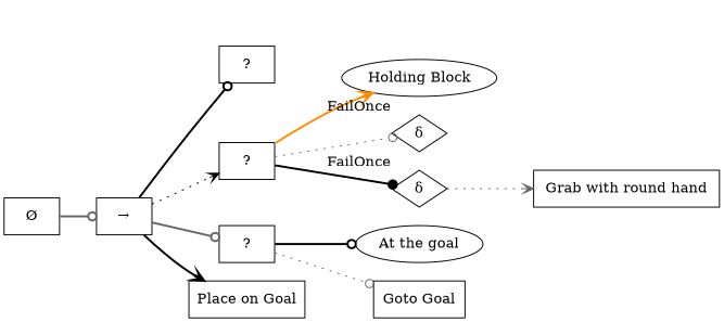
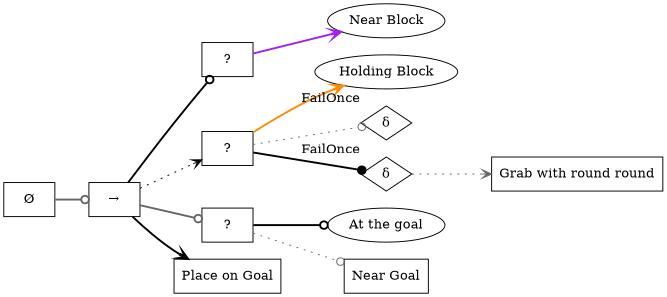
  digraph {
    rankdir=LR
    node [shape=box]
    edge [arrowhead=odot color=black style=bold]
    n1 [label="→"]
    "Ø"
    n3 [label="?"]
    n4 [label="?"]
    n5 [label="?"]
    n6 [label="Place on Goal"]
+   n7 [label="Near Block" shape=ellipse]
    n8 [label="Holding Block" shape=ellipse]
    n9 [label="δ" shape=diamond xlabel=FailOnce]
    n10 [label="δ" shape=diamond xlabel=FailOnce]
    n11 [label="At the goal" shape=ellipse]
-   n12 [label="Goto Goal"]
-   n13 [label="Grab with round hand"]
+   n12 [label="Near Goal"]
+   n13 [label="Grab with round round"]
    n1 -> n3
    n1 -> n4 [arrowhead=vee style=dotted]
    n1 -> n5 [color=gray40]
    n1 -> n6 [arrowhead=vee]
    "Ø" -> n1 [color=gray40]
+   n3 -> n7 [arrowhead=vee color=purple]
    n4 -> n8 [arrowhead=vee color=darkorange]
    n4 -> n9 [color=gray40 style=dotted]
    n4 -> n10 [arrowhead=dot]
    n5 -> n11
    n5 -> n12 [color=gray40 style=dotted]
    n10 -> n13 [arrowhead=vee color=gray40 style=dotted]
  }
